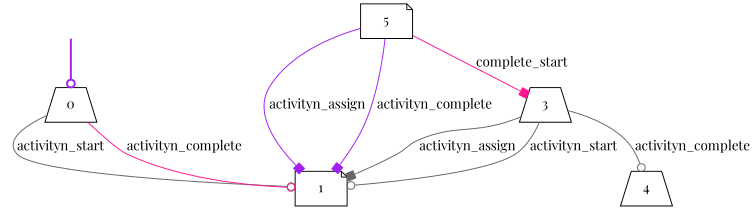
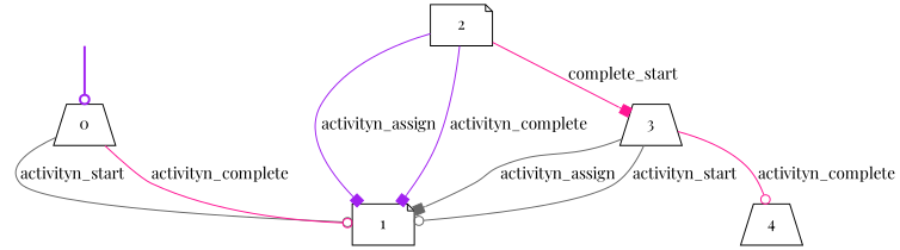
  digraph {
    fontname="Playfair Display"
    node [fontname="Playfair Display" shape=trapezium]
    edge [arrowhead=odot color=gray40 fontname="Playfair Display"]
    fake0 [style=invisible shape=""]
    0 [root=true]
    1 [shape=note]
-   2 [shape=note label=5]
+   2 [shape=note]
    3
    4
    fake0 -> 0 [color=purple style=bold]
    0 -> 1 [label=activityn_start]
    0 -> 1 [color=deeppink label=activityn_complete]
    2 -> 1 [arrowhead=box color=purple label=activityn_assign]
    2 -> 1 [arrowhead=box color=purple label=activityn_complete]
    2 -> 3 [arrowhead=box color=deeppink label=complete_start]
    3 -> 1 [arrowhead=box label=activityn_assign]
    3 -> 1 [label=activityn_start]
-   3 -> 4 [label=activityn_complete]
+   3 -> 4 [color=deeppink label=activityn_complete]
  }
